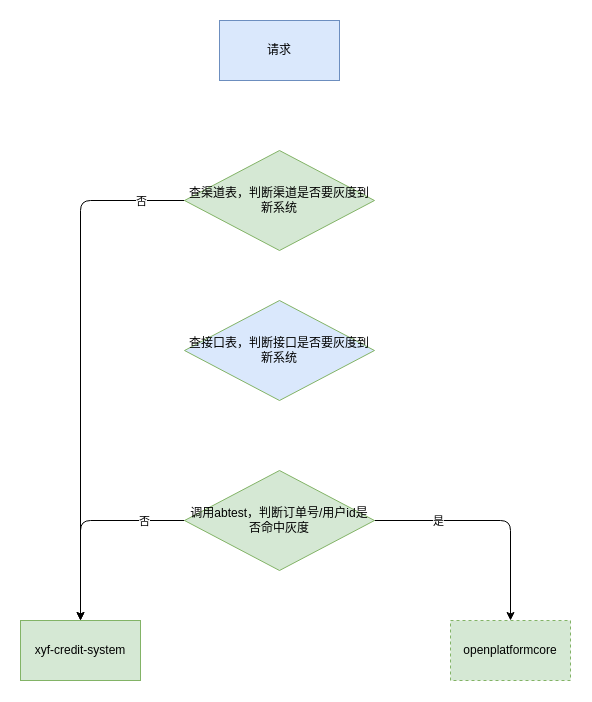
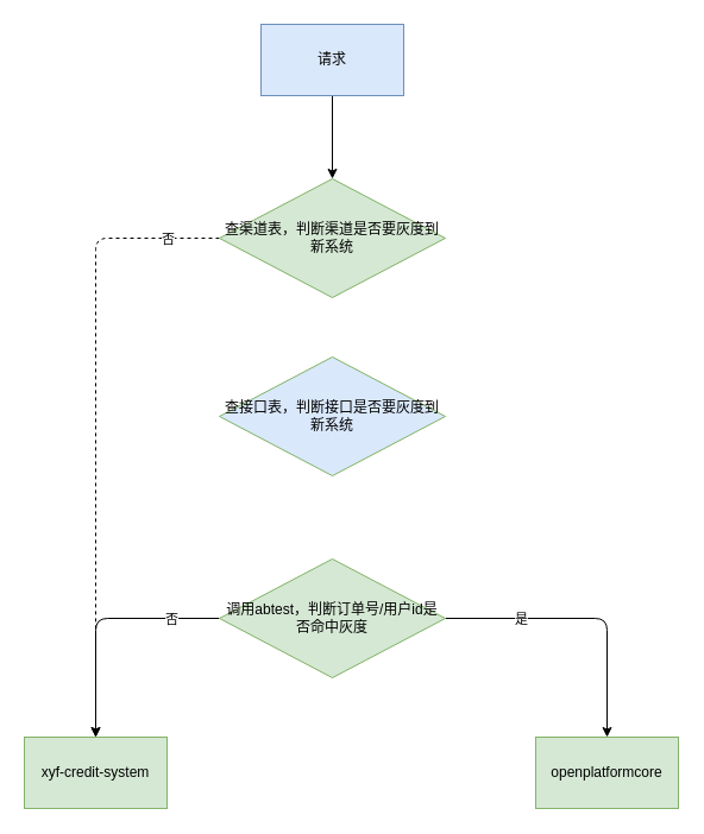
  <mxCell id="0" />
  <mxCell id="1" parent="0" />
- <mxCell id="2" style="edgeStyle=orthogonalEdgeStyle;rounded=1;orthogonalLoop=1;jettySize=auto;html=1;entryX=0.5;entryY=0;entryDx=0;entryDy=0;curved=0;" edge="1" parent="1" source="4" target="7"><mxGeometry relative="1" as="geometry" /></mxCell>
+ <mxCell id="2" style="edgeStyle=orthogonalEdgeStyle;rounded=1;orthogonalLoop=1;jettySize=auto;html=1;entryX=0.5;entryY=0;entryDx=0;entryDy=0;curved=0;dashed=1;" edge="1" parent="1" source="4" target="7"><mxGeometry relative="1" as="geometry" /></mxCell>
  <mxCell id="3" value="否" style="edgeLabel;html=1;align=center;verticalAlign=middle;resizable=0;points=[];" vertex="1" connectable="0" parent="2"><mxGeometry x="-0.056" y="2" relative="1" as="geometry"><mxPoint x="58" y="-143" as="offset" /></mxGeometry></mxCell>
  <mxCell id="4" value="查渠道表，判断渠道是否要灰度到新系统" style="rhombus;whiteSpace=wrap;html=1;fillColor=#d5e8d4;strokeColor=#82b366;" vertex="1" parent="1"><mxGeometry x="184" y="150" width="190" height="100" as="geometry" /></mxCell>
+ <mxCell id="5" style="edgeStyle=orthogonalEdgeStyle;rounded=0;orthogonalLoop=1;jettySize=auto;html=1;entryX=0.5;entryY=0;entryDx=0;entryDy=0;" edge="1" parent="1" source="6" target="4"><mxGeometry relative="1" as="geometry" /></mxCell>
  <mxCell id="6" value="请求" style="rounded=0;whiteSpace=wrap;html=1;fillColor=#dae8fc;strokeColor=#6c8ebf;" vertex="1" parent="1"><mxGeometry x="219" y="20" width="120" height="60" as="geometry" /></mxCell>
  <mxCell id="7" value="xyf-credit-system" style="rounded=0;whiteSpace=wrap;html=1;fillColor=#d5e8d4;strokeColor=#82b366;" vertex="1" parent="1"><mxGeometry x="20" y="620" width="120" height="60" as="geometry" /></mxCell>
- <mxCell id="8" value="openplatformcore" style="rounded=0;whiteSpace=wrap;html=1;fillColor=#d5e8d4;strokeColor=#82b366;dashed=1;" vertex="1" parent="1"><mxGeometry x="450" y="620" width="120" height="60" as="geometry" /></mxCell>
+ <mxCell id="8" value="openplatformcore" style="rounded=0;whiteSpace=wrap;html=1;fillColor=#d5e8d4;strokeColor=#82b366;" vertex="1" parent="1"><mxGeometry x="450" y="620" width="120" height="60" as="geometry" /></mxCell>
  <mxCell id="9" value="查接口表，判断接口是否要灰度到新系统" style="rhombus;whiteSpace=wrap;html=1;fillColor=#dae8fc;strokeColor=#82b366;" vertex="1" parent="1"><mxGeometry x="184" y="300" width="190" height="100" as="geometry" /></mxCell>
  <mxCell id="10" style="edgeStyle=orthogonalEdgeStyle;rounded=1;orthogonalLoop=1;jettySize=auto;html=1;entryX=0.5;entryY=0;entryDx=0;entryDy=0;curved=0;" edge="1" parent="1" source="14" target="7"><mxGeometry relative="1" as="geometry" /></mxCell>
  <mxCell id="11" value="否" style="edgeLabel;html=1;align=center;verticalAlign=middle;resizable=0;points=[];fontSize=11;fontFamily=Helvetica;fontColor=default;" vertex="1" connectable="0" parent="10"><mxGeometry x="-0.505" y="-3" relative="1" as="geometry"><mxPoint x="9" y="3" as="offset" /></mxGeometry></mxCell>
  <mxCell id="12" style="edgeStyle=orthogonalEdgeStyle;shape=connector;curved=0;rounded=1;orthogonalLoop=1;jettySize=auto;html=1;entryX=0.5;entryY=0;entryDx=0;entryDy=0;labelBackgroundColor=default;strokeColor=default;align=center;verticalAlign=middle;fontFamily=Helvetica;fontSize=11;fontColor=default;endArrow=classic;" edge="1" parent="1" source="14" target="8"><mxGeometry relative="1" as="geometry" /></mxCell>
  <mxCell id="13" value="是" style="edgeLabel;html=1;align=center;verticalAlign=middle;resizable=0;points=[];fontSize=11;fontFamily=Helvetica;fontColor=default;" vertex="1" connectable="0" parent="12"><mxGeometry x="-0.366" relative="1" as="geometry"><mxPoint x="-12" as="offset" /></mxGeometry></mxCell>
  <mxCell id="14" value="调用abtest，判断订单号/用户id是否命中灰度" style="rhombus;whiteSpace=wrap;html=1;fillColor=#d5e8d4;strokeColor=#82b366;" vertex="1" parent="1"><mxGeometry x="184" y="470" width="190" height="100" as="geometry" /></mxCell>
